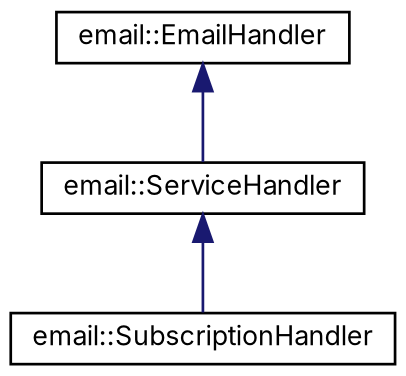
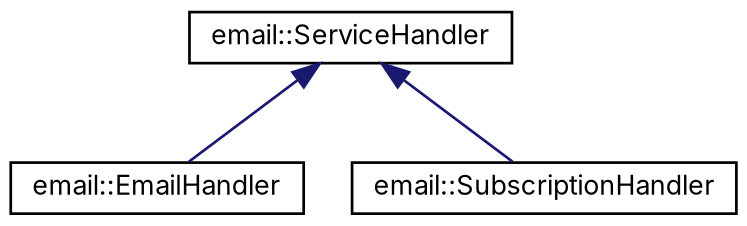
  digraph {
    fontname=Inter
    rankdir=TB
    node [color=black fillcolor=white fontname=Inter fontsize=10 shape=record style=filled]
    edge [color=midnightblue dir=back fontname=Inter fontsize=10 labelfontname=Helvetica labelfontsize=10 style=solid]
    n1 [height=0.2 label="email::EmailHandler" width=0.4]
    n2 [height=0.2 label="email::ServiceHandler" width=0.4]
    n3 [height=0.2 label="email::SubscriptionHandler" width=0.4]
-   n1 -> n2
+   n2 -> n1
    n2 -> n3
  }
